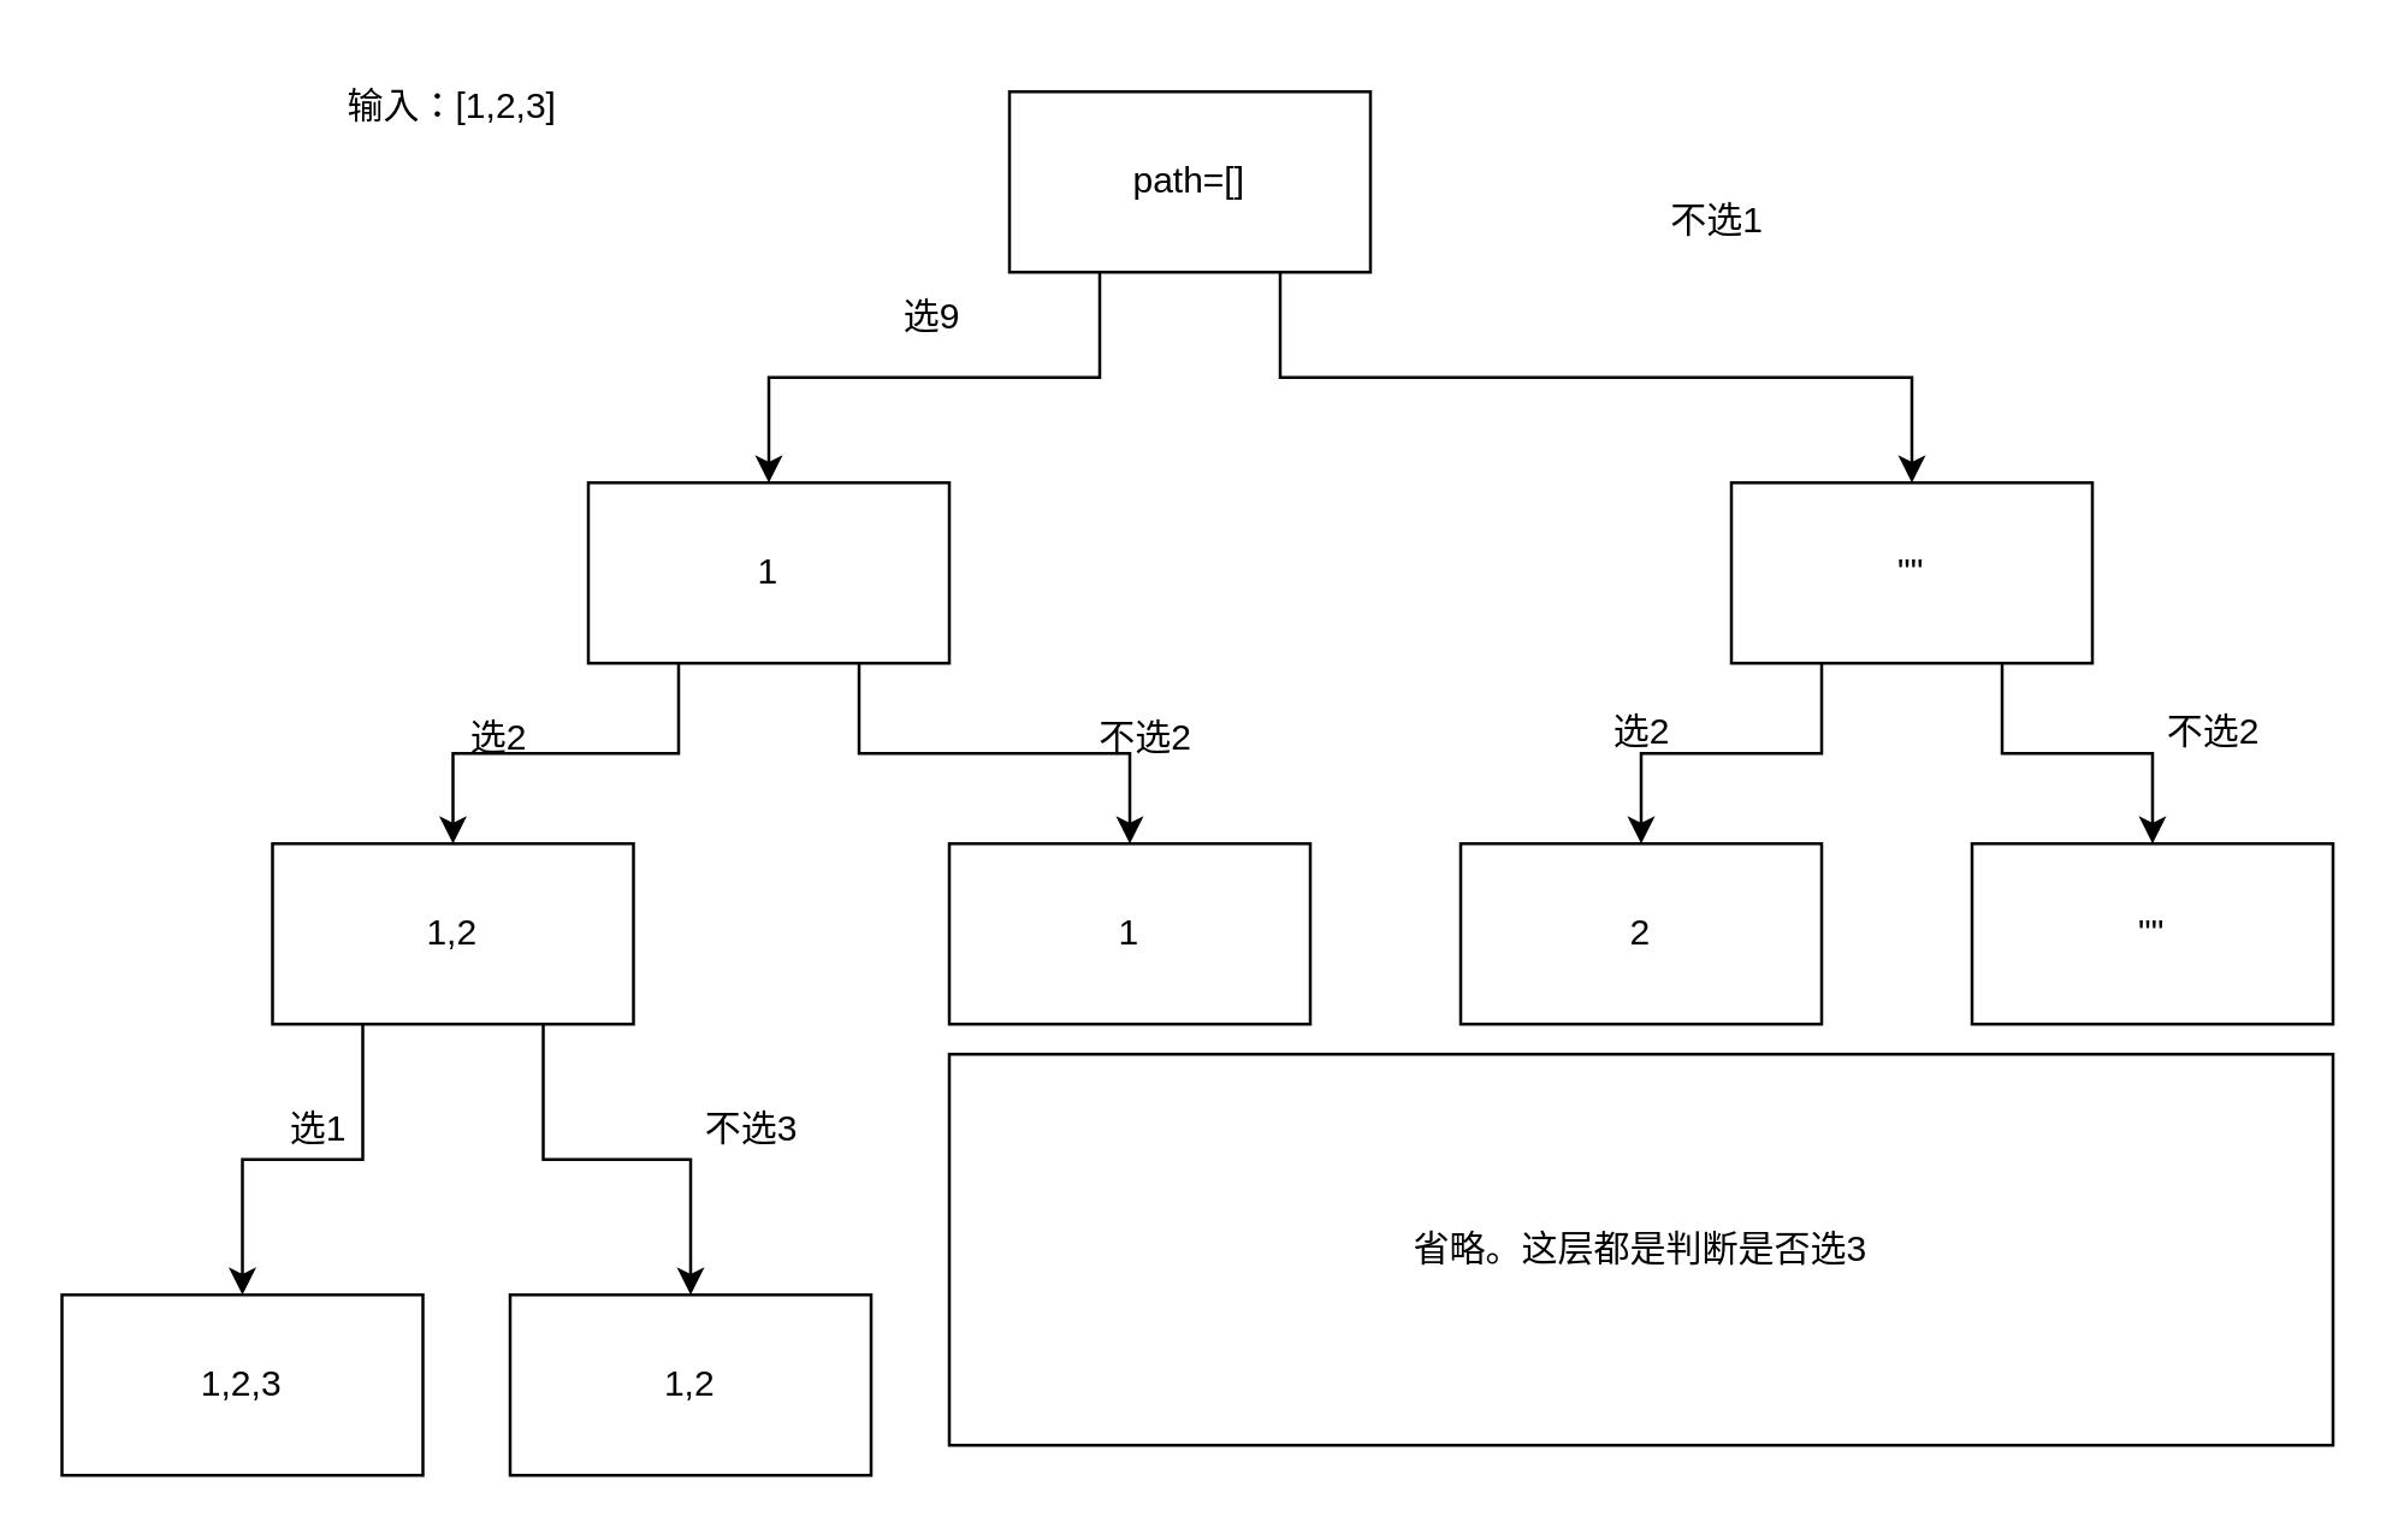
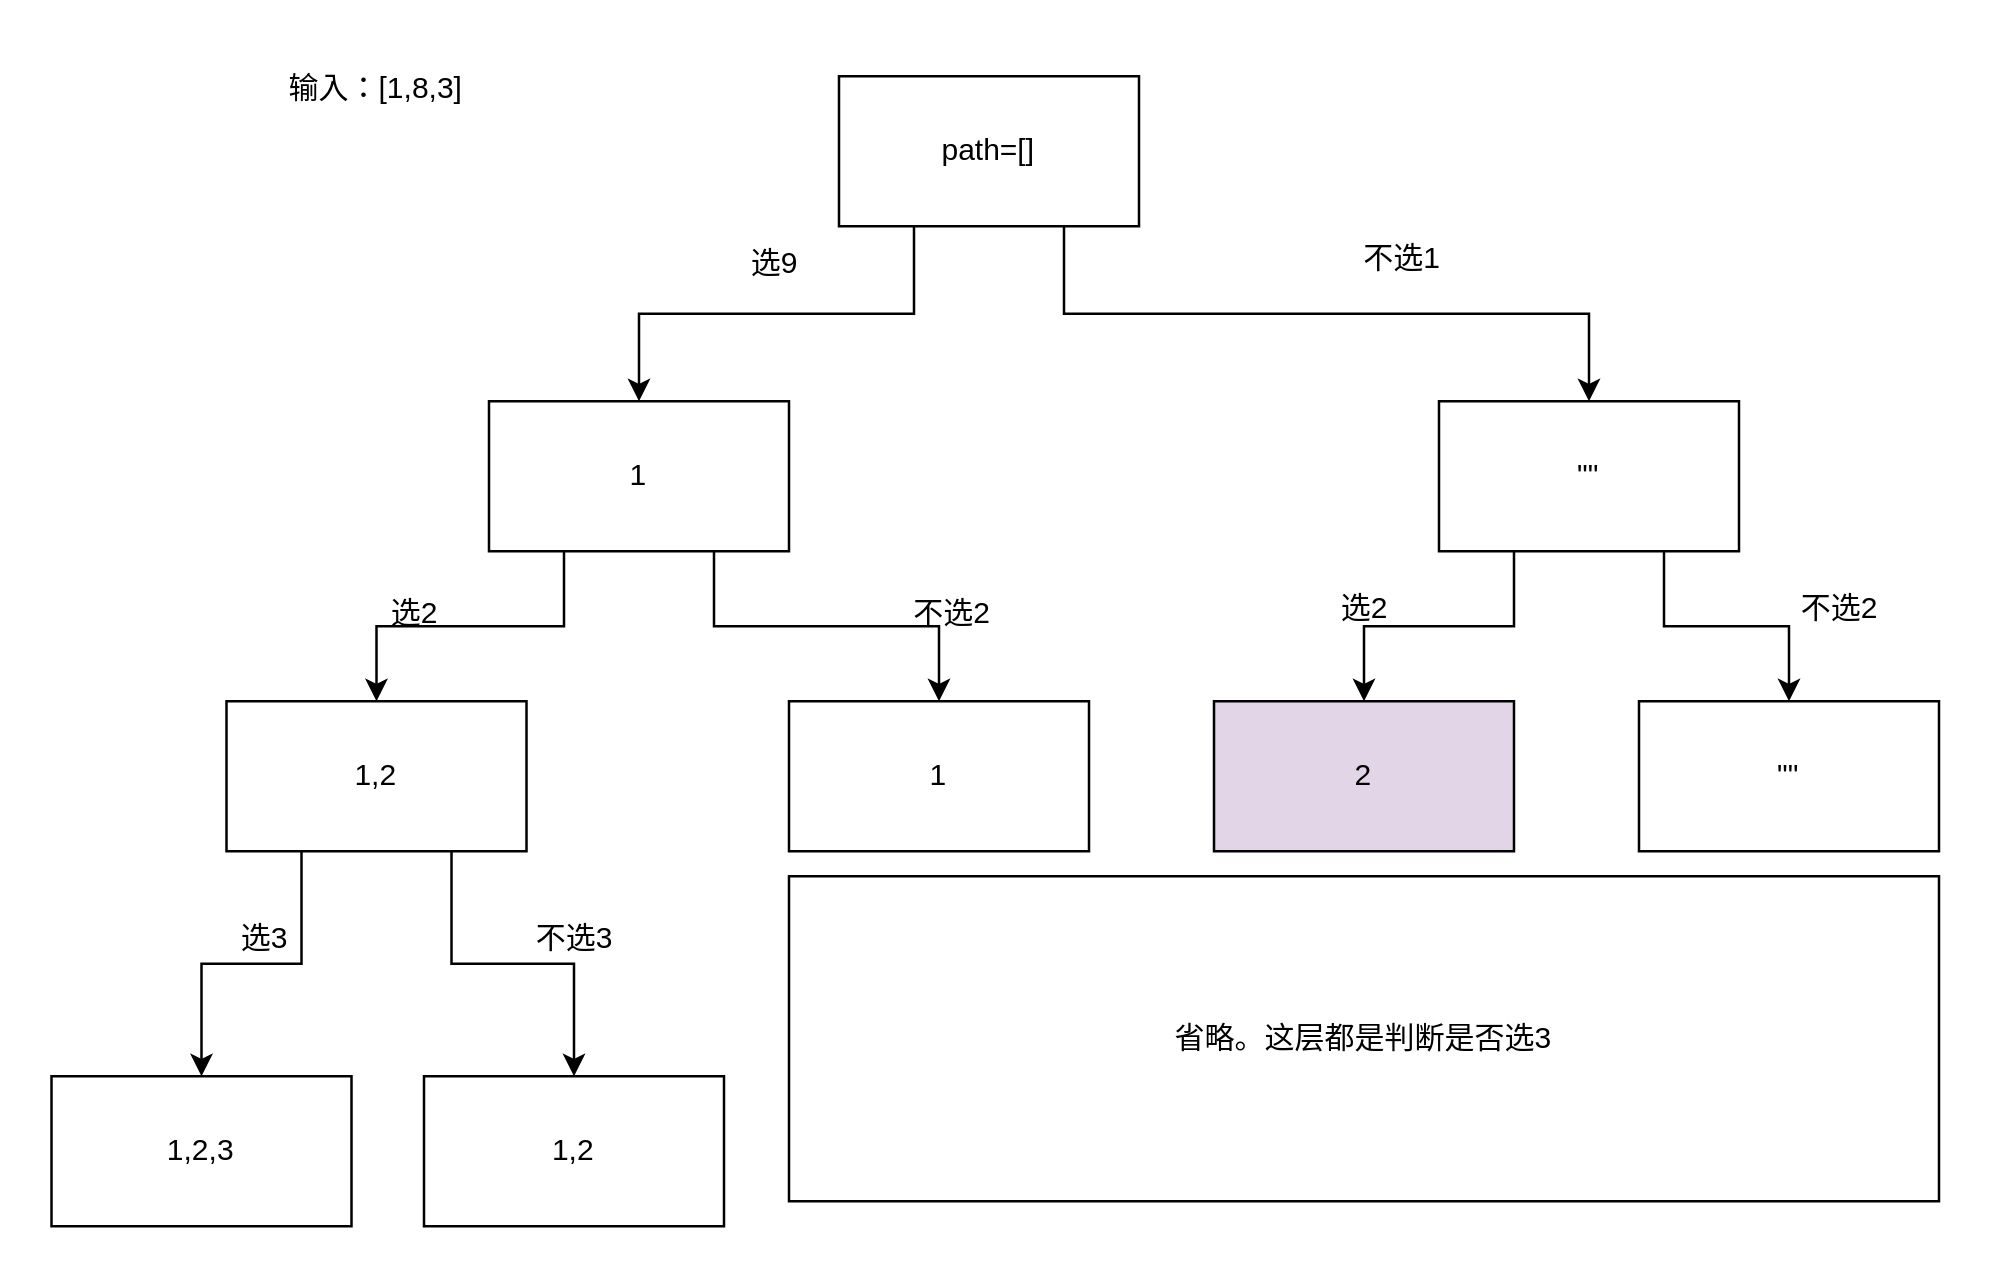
  <mxCell id="0" />
  <mxCell id="1" parent="0" />
  <mxCell id="2" style="edgeStyle=orthogonalEdgeStyle;rounded=0;orthogonalLoop=1;jettySize=auto;html=1;exitX=0.25;exitY=1;exitDx=0;exitDy=0;entryX=0.5;entryY=0;entryDx=0;entryDy=0;" edge="1" parent="1" source="4" target="7"><mxGeometry relative="1" as="geometry" /></mxCell>
  <mxCell id="3" style="edgeStyle=orthogonalEdgeStyle;rounded=0;orthogonalLoop=1;jettySize=auto;html=1;exitX=0.75;exitY=1;exitDx=0;exitDy=0;entryX=0.5;entryY=0;entryDx=0;entryDy=0;" edge="1" parent="1" source="4" target="10"><mxGeometry relative="1" as="geometry" /></mxCell>
  <mxCell id="4" value="path=[]" style="rounded=0;whiteSpace=wrap;html=1;" vertex="1" parent="1"><mxGeometry x="335" y="30" width="120" height="60" as="geometry" /></mxCell>
  <mxCell id="5" style="edgeStyle=orthogonalEdgeStyle;rounded=0;orthogonalLoop=1;jettySize=auto;html=1;exitX=0.25;exitY=1;exitDx=0;exitDy=0;entryX=0.5;entryY=0;entryDx=0;entryDy=0;" edge="1" parent="1" source="7" target="13"><mxGeometry relative="1" as="geometry" /></mxCell>
  <mxCell id="6" style="edgeStyle=orthogonalEdgeStyle;rounded=0;orthogonalLoop=1;jettySize=auto;html=1;exitX=0.75;exitY=1;exitDx=0;exitDy=0;entryX=0.5;entryY=0;entryDx=0;entryDy=0;" edge="1" parent="1" source="7" target="15"><mxGeometry relative="1" as="geometry" /></mxCell>
  <mxCell id="7" value="1" style="rounded=0;whiteSpace=wrap;html=1;" vertex="1" parent="1"><mxGeometry x="195" y="160" width="120" height="60" as="geometry" /></mxCell>
  <mxCell id="8" style="edgeStyle=orthogonalEdgeStyle;rounded=0;orthogonalLoop=1;jettySize=auto;html=1;exitX=0.25;exitY=1;exitDx=0;exitDy=0;" edge="1" parent="1" source="10" target="18"><mxGeometry relative="1" as="geometry" /></mxCell>
  <mxCell id="9" style="edgeStyle=orthogonalEdgeStyle;rounded=0;orthogonalLoop=1;jettySize=auto;html=1;exitX=0.75;exitY=1;exitDx=0;exitDy=0;entryX=0.5;entryY=0;entryDx=0;entryDy=0;" edge="1" parent="1" source="10" target="19"><mxGeometry relative="1" as="geometry" /></mxCell>
  <mxCell id="10" value="&quot;&quot;" style="whiteSpace=wrap;html=1;" vertex="1" parent="1"><mxGeometry x="575" y="160" width="120" height="60" as="geometry" /></mxCell>
  <mxCell id="11" value="选9" style="text;html=1;align=center;verticalAlign=middle;resizable=0;points=[];autosize=1;strokeColor=none;fillColor=none;" vertex="1" parent="1"><mxGeometry x="289" y="90" width="40" height="30" as="geometry" /></mxCell>
- <mxCell id="12" value="不选1" style="text;html=1;align=center;verticalAlign=middle;resizable=0;points=[];autosize=1;strokeColor=none;fillColor=none;" vertex="1" parent="1"><mxGeometry x="545" y="58" width="50" height="30" as="geometry" /></mxCell>
+ <mxCell id="12" value="不选1" style="text;html=1;align=center;verticalAlign=middle;resizable=0;points=[];autosize=1;strokeColor=none;fillColor=none;" vertex="1" parent="1"><mxGeometry x="535" y="88" width="50" height="30" as="geometry" /></mxCell>
  <mxCell id="13" value="1,2" style="whiteSpace=wrap;html=1;" vertex="1" parent="1"><mxGeometry x="90" y="280" width="120" height="60" as="geometry" /></mxCell>
- <mxCell id="14" value="输入：[1,2,3]" style="text;html=1;align=center;verticalAlign=middle;whiteSpace=wrap;rounded=0;" vertex="1" parent="1"><mxGeometry x="85" y="20" width="130" height="30" as="geometry" /></mxCell>
+ <mxCell id="14" value="输入：[1,8,3]" style="text;html=1;align=center;verticalAlign=middle;whiteSpace=wrap;rounded=0;" vertex="1" parent="1"><mxGeometry x="85" y="20" width="130" height="30" as="geometry" /></mxCell>
  <mxCell id="15" value="1" style="whiteSpace=wrap;html=1;" vertex="1" parent="1"><mxGeometry x="315" y="280" width="120" height="60" as="geometry" /></mxCell>
  <mxCell id="16" value="选2" style="text;html=1;align=center;verticalAlign=middle;resizable=0;points=[];autosize=1;strokeColor=none;fillColor=none;" vertex="1" parent="1"><mxGeometry x="145" y="230" width="40" height="30" as="geometry" /></mxCell>
  <mxCell id="17" value="不选2" style="text;html=1;align=center;verticalAlign=middle;resizable=0;points=[];autosize=1;strokeColor=none;fillColor=none;" vertex="1" parent="1"><mxGeometry x="355" y="230" width="50" height="30" as="geometry" /></mxCell>
- <mxCell id="18" value="2" style="whiteSpace=wrap;html=1;" vertex="1" parent="1"><mxGeometry x="485" y="280" width="120" height="60" as="geometry" /></mxCell>
+ <mxCell id="18" value="2" style="whiteSpace=wrap;html=1;fillColor=#e1d5e7;" vertex="1" parent="1"><mxGeometry x="485" y="280" width="120" height="60" as="geometry" /></mxCell>
  <mxCell id="19" value="&quot;&quot;" style="whiteSpace=wrap;html=1;" vertex="1" parent="1"><mxGeometry x="655" y="280" width="120" height="60" as="geometry" /></mxCell>
  <mxCell id="20" value="选2" style="text;html=1;align=center;verticalAlign=middle;resizable=0;points=[];autosize=1;strokeColor=none;fillColor=none;" vertex="1" parent="1"><mxGeometry x="525" y="228" width="40" height="30" as="geometry" /></mxCell>
  <mxCell id="21" value="不选2" style="text;html=1;align=center;verticalAlign=middle;resizable=0;points=[];autosize=1;strokeColor=none;fillColor=none;" vertex="1" parent="1"><mxGeometry x="710" y="228" width="50" height="30" as="geometry" /></mxCell>
  <mxCell id="22" style="edgeStyle=orthogonalEdgeStyle;rounded=0;orthogonalLoop=1;jettySize=auto;html=1;exitX=0.25;exitY=1;exitDx=0;exitDy=0;entryX=0.5;entryY=0;entryDx=0;entryDy=0;" edge="1" parent="1" target="24" source="13"><mxGeometry relative="1" as="geometry"><mxPoint x="214.5" y="380" as="sourcePoint" /></mxGeometry></mxCell>
  <mxCell id="23" style="edgeStyle=orthogonalEdgeStyle;rounded=0;orthogonalLoop=1;jettySize=auto;html=1;exitX=0.75;exitY=1;exitDx=0;exitDy=0;entryX=0.5;entryY=0;entryDx=0;entryDy=0;" edge="1" parent="1" target="25" source="13"><mxGeometry relative="1" as="geometry"><mxPoint x="274.5" y="380" as="sourcePoint" /></mxGeometry></mxCell>
  <mxCell id="24" value="1,2,3" style="whiteSpace=wrap;html=1;" vertex="1" parent="1"><mxGeometry x="20" y="430" width="120" height="60" as="geometry" /></mxCell>
  <mxCell id="25" value="1,2" style="whiteSpace=wrap;html=1;" vertex="1" parent="1"><mxGeometry x="169" y="430" width="120" height="60" as="geometry" /></mxCell>
- <mxCell id="26" value="选1" style="text;html=1;align=center;verticalAlign=middle;resizable=0;points=[];autosize=1;strokeColor=none;fillColor=none;" vertex="1" parent="1"><mxGeometry x="85" y="360" width="40" height="30" as="geometry" /></mxCell>
- <mxCell id="27" value="不选3" style="text;html=1;align=center;verticalAlign=middle;resizable=0;points=[];autosize=1;strokeColor=none;fillColor=none;" vertex="1" parent="1"><mxGeometry x="224" y="360" width="50" height="30" as="geometry" /></mxCell>
+ <mxCell id="26" value="选3" style="text;html=1;align=center;verticalAlign=middle;resizable=0;points=[];autosize=1;strokeColor=none;fillColor=none;" vertex="1" parent="1"><mxGeometry x="85" y="360" width="40" height="30" as="geometry" /></mxCell>
+ <mxCell id="27" value="不选3" style="text;html=1;align=center;verticalAlign=middle;resizable=0;points=[];autosize=1;strokeColor=none;fillColor=none;" vertex="1" parent="1"><mxGeometry x="204" y="360" width="50" height="30" as="geometry" /></mxCell>
  <mxCell id="28" value="省略。这层都是判断是否选3" style="rounded=0;whiteSpace=wrap;html=1;" vertex="1" parent="1"><mxGeometry x="315" y="350" width="460" height="130" as="geometry" /></mxCell>
